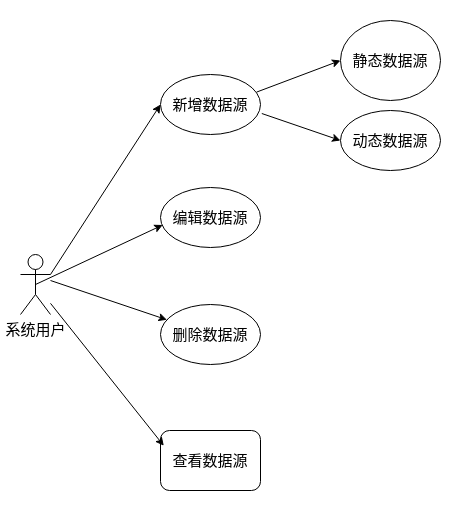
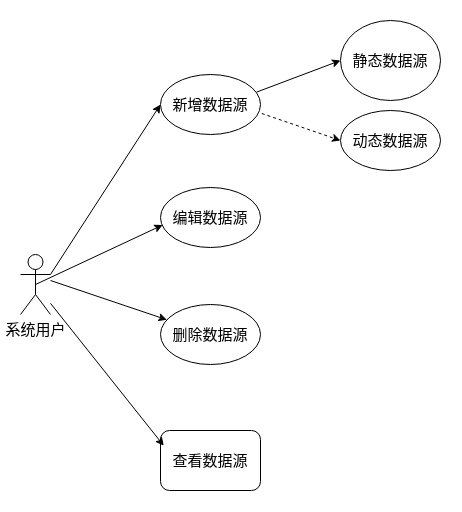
  <mxCell id="0" />
  <mxCell id="1" parent="0" />
  <mxCell id="2" value="系统用户&lt;br style=&quot;font-size: 15px;&quot;&gt;" style="shape=umlActor;verticalLabelPosition=bottom;verticalAlign=top;html=1;outlineConnect=0;fontSize=15;" vertex="1" parent="1"><mxGeometry x="20" y="254" width="30" height="60" as="geometry" /></mxCell>
  <mxCell id="3" value="新增数据源" style="ellipse;whiteSpace=wrap;html=1;fontSize=15;" vertex="1" parent="1"><mxGeometry x="160" y="74" width="100" height="60" as="geometry" /></mxCell>
  <mxCell id="4" value="编辑数据源" style="ellipse;whiteSpace=wrap;html=1;fontSize=15;" vertex="1" parent="1"><mxGeometry x="160" y="187" width="100" height="60" as="geometry" /></mxCell>
  <mxCell id="5" value="删除数据源" style="ellipse;whiteSpace=wrap;html=1;fontSize=15;" vertex="1" parent="1"><mxGeometry x="160" y="304" width="100" height="60" as="geometry" /></mxCell>
  <mxCell id="6" value="查看数据源" style="whiteSpace=wrap;html=1;fontSize=15;rounded=1;" vertex="1" parent="1"><mxGeometry x="160" y="430" width="100" height="60" as="geometry" /></mxCell>
  <mxCell id="7" value="" style="endArrow=classic;html=1;rounded=0;exitX=1;exitY=0.333;exitDx=0;exitDy=0;exitPerimeter=0;entryX=0;entryY=0.5;entryDx=0;entryDy=0;fontSize=15;" edge="1" parent="1" source="2" target="3"><mxGeometry width="50" height="50" relative="1" as="geometry"><mxPoint x="300" y="130" as="sourcePoint" /><mxPoint x="350" y="80" as="targetPoint" /></mxGeometry></mxCell>
  <mxCell id="8" value="" style="endArrow=classic;html=1;rounded=0;exitX=0.5;exitY=0.5;exitDx=0;exitDy=0;exitPerimeter=0;entryX=0.022;entryY=0.625;entryDx=0;entryDy=0;entryPerimeter=0;fontSize=15;" edge="1" parent="1" source="2" target="4"><mxGeometry width="50" height="50" relative="1" as="geometry"><mxPoint x="300" y="130" as="sourcePoint" /><mxPoint x="350" y="80" as="targetPoint" /></mxGeometry></mxCell>
  <mxCell id="9" value="" style="endArrow=classic;html=1;rounded=0;fontSize=15;" edge="1" parent="1" target="5"><mxGeometry width="50" height="50" relative="1" as="geometry"><mxPoint x="50" y="280" as="sourcePoint" /><mxPoint x="350" y="80" as="targetPoint" /></mxGeometry></mxCell>
  <mxCell id="10" value="" style="endArrow=classic;html=1;rounded=0;entryX=0.033;entryY=0.254;entryDx=0;entryDy=0;entryPerimeter=0;fontSize=15;" edge="1" parent="1" source="2" target="6"><mxGeometry width="50" height="50" relative="1" as="geometry"><mxPoint x="300" y="130" as="sourcePoint" /><mxPoint x="350" y="80" as="targetPoint" /></mxGeometry></mxCell>
  <mxCell id="11" value="静态数据源" style="ellipse;whiteSpace=wrap;html=1;fontSize=15;" vertex="1" parent="1"><mxGeometry x="340" y="20" width="100" height="80" as="geometry" /></mxCell>
  <mxCell id="12" value="动态数据源" style="ellipse;whiteSpace=wrap;html=1;fontSize=15;" vertex="1" parent="1"><mxGeometry x="340" y="110" width="100" height="60" as="geometry" /></mxCell>
  <mxCell id="13" value="" style="endArrow=classic;html=1;rounded=0;exitX=0.96;exitY=0.294;exitDx=0;exitDy=0;exitPerimeter=0;entryX=0;entryY=0.5;entryDx=0;entryDy=0;fontSize=15;" edge="1" parent="1" source="3" target="11"><mxGeometry width="50" height="50" relative="1" as="geometry"><mxPoint x="300" y="130" as="sourcePoint" /><mxPoint x="350" y="80" as="targetPoint" /></mxGeometry></mxCell>
- <mxCell id="14" value="" style="endArrow=classic;html=1;rounded=0;exitX=1.013;exitY=0.65;exitDx=0;exitDy=0;entryX=0;entryY=0.5;entryDx=0;entryDy=0;exitPerimeter=0;fontSize=15;" edge="1" parent="1" source="3" target="12"><mxGeometry width="50" height="50" relative="1" as="geometry"><mxPoint x="300" y="130" as="sourcePoint" /><mxPoint x="350" y="80" as="targetPoint" /></mxGeometry></mxCell>
+ <mxCell id="14" value="" style="endArrow=classic;html=1;rounded=0;exitX=1.013;exitY=0.65;exitDx=0;exitDy=0;entryX=0;entryY=0.5;entryDx=0;entryDy=0;exitPerimeter=0;fontSize=15;dashed=1;" edge="1" parent="1" source="3" target="12"><mxGeometry width="50" height="50" relative="1" as="geometry"><mxPoint x="300" y="130" as="sourcePoint" /><mxPoint x="350" y="80" as="targetPoint" /></mxGeometry></mxCell>
